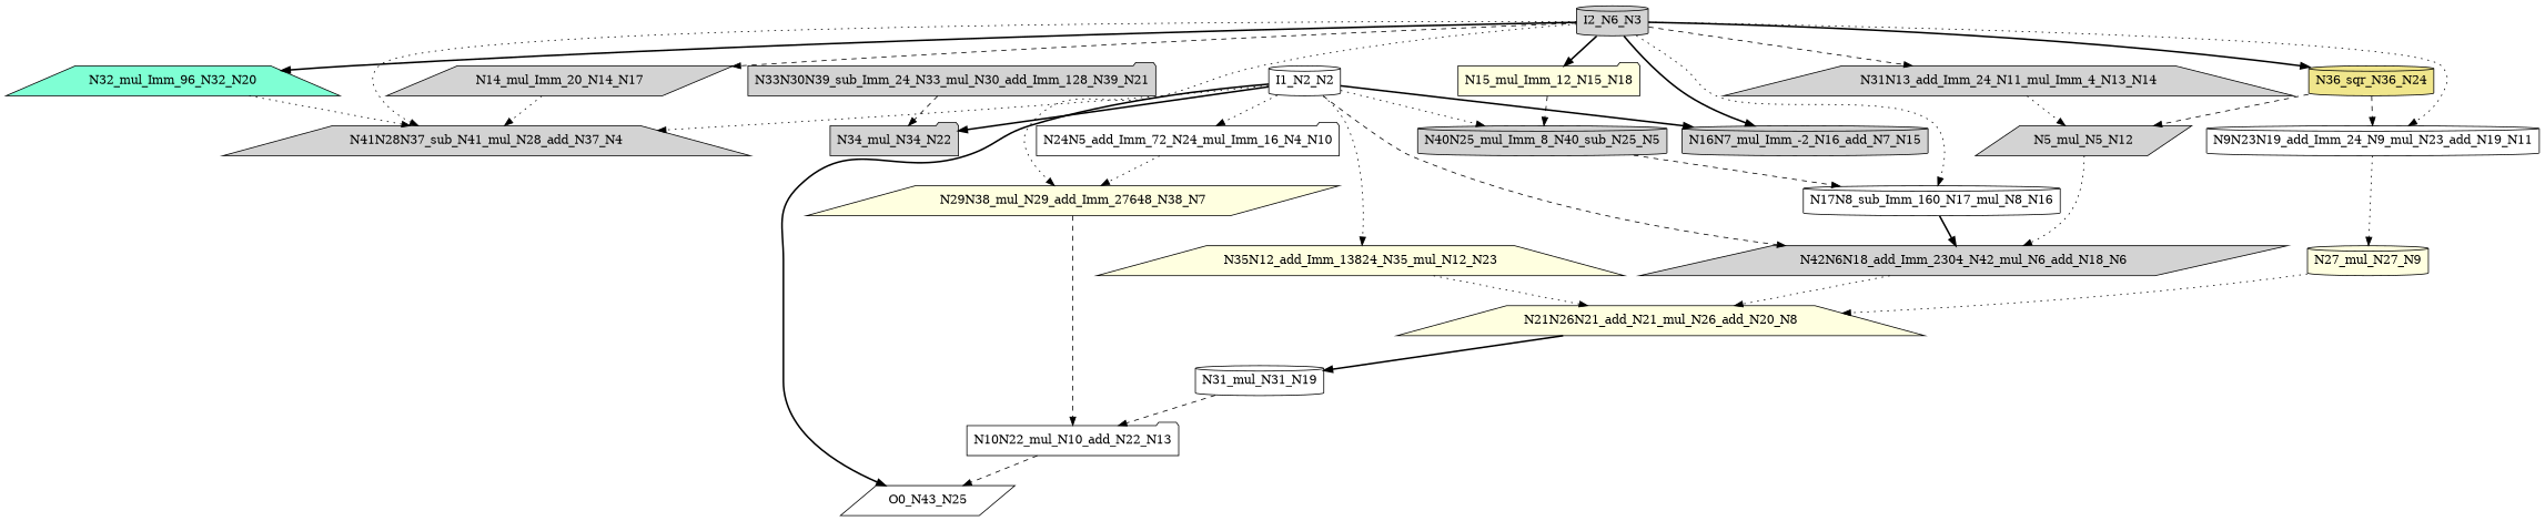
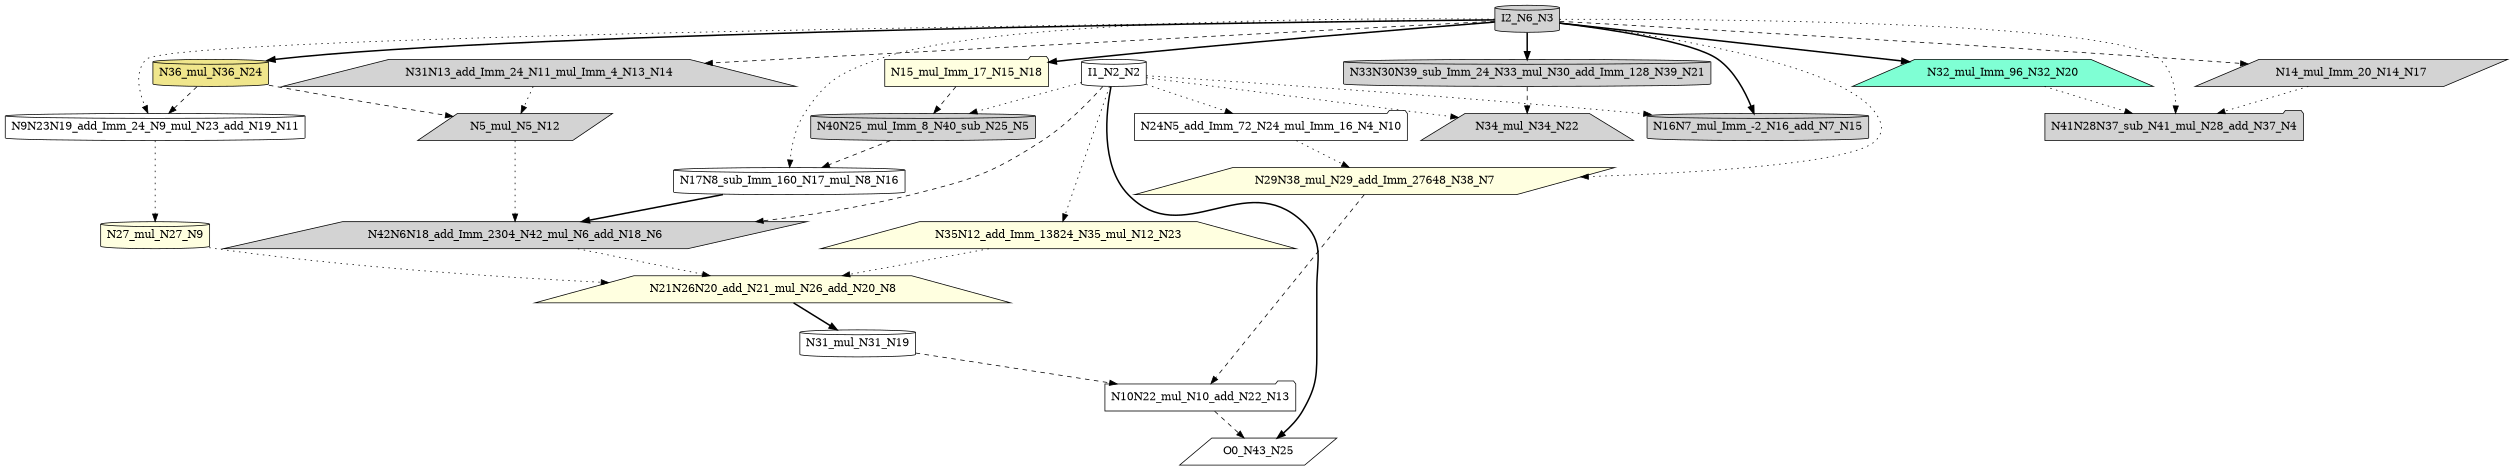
  digraph {
    node [color=black fillcolor=lightgrey ntype=operation shape=cylinder style=filled]
    edge [style=dotted]
    n1 [fillcolor=lightyellow label=N35N12_add_Imm_13824_N35_mul_N12_N23 shape=trapezium]
-   n2 [fillcolor=lightyellow label=N21N26N21_add_N21_mul_N26_add_N20_N8 shape=trapezium]
+   n2 [fillcolor=lightyellow label=N21N26N20_add_N21_mul_N26_add_N20_N8 shape=trapezium]
    n3 [fillcolor=white label=N31_mul_N31_N19]
-   n4 [label=N34_mul_N34_N22 shape=folder]
+   n4 [label=N34_mul_N34_N22 shape=trapezium]
    n5 [fillcolor=white label=N9N23N19_add_Imm_24_N9_mul_N23_add_N19_N11]
    n6 [fillcolor=lightyellow label=N27_mul_N27_N9]
-   n7 [label=N33N30N39_sub_Imm_24_N33_mul_N30_add_Imm_128_N39_N21 shape=folder]
+   n7 [label=N33N30N39_sub_Imm_24_N33_mul_N30_add_Imm_128_N39_N21]
    n8 [fillcolor=aquamarine label=N32_mul_Imm_96_N32_N20 shape=trapezium]
-   n9 [label=N41N28N37_sub_N41_mul_N28_add_N37_N4 shape=trapezium]
+   n9 [label=N41N28N37_sub_N41_mul_N28_add_N37_N4 shape=folder]
    n10 [fillcolor=white label=O0_N43_N25 ntype=outvar shape=parallelogram]
-   n11 [fillcolor=khaki label=N36_sqr_N36_N24]
+   n11 [fillcolor=khaki label=N36_mul_N36_N24]
    n12 [label=N5_mul_N5_N12 shape=parallelogram]
    n13 [label=N42N6N18_add_Imm_2304_N42_mul_N6_add_N18_N6 shape=parallelogram]
    n14 [fillcolor=white label=N10N22_mul_N10_add_N22_N13 shape=folder]
    n15 [fillcolor=white label=I1_N2_N2 ntype=invar]
    n16 [label=N40N25_mul_Imm_8_N40_sub_N25_N5]
    n17 [fillcolor=white label=N24N5_add_Imm_72_N24_mul_Imm_16_N4_N10 shape=folder]
    n18 [label="N16N7_mul_Imm_-2_N16_add_N7_N15"]
    n19 [fillcolor=white label=N17N8_sub_Imm_160_N17_mul_N8_N16]
    n20 [fillcolor=lightyellow label=N29N38_mul_N29_add_Imm_27648_N38_N7 shape=parallelogram]
    n21 [label=I2_N6_N3 ntype=invar]
    n22 [label=N14_mul_Imm_20_N14_N17 shape=parallelogram]
    n23 [label=N31N13_add_Imm_24_N11_mul_Imm_4_N13_N14 shape=trapezium]
-   n24 [fillcolor=lightyellow label=N15_mul_Imm_12_N15_N18 shape=folder]
+   n24 [fillcolor=lightyellow label=N15_mul_Imm_17_N15_N18 shape=folder]
    n1 -> n2
    n2 -> n3 [style=bold]
    n3 -> n14 [style=dashed]
    n5 -> n6
    n6 -> n2
    n7 -> n4 [style=dashed]
    n8 -> n9
    n11 -> n5 [style=dashed]
    n11 -> n12 [style=dashed]
    n12 -> n13
    n13 -> n2
    n14 -> n10 [style=dashed]
    n15 -> n1
-   n15 -> n4 [style=bold]
-   n15 -> n9
+   n15 -> n4
    n15 -> n10 [style=bold]
    n15 -> n13 [style=dashed]
    n15 -> n16
    n15 -> n17
-   n15 -> n18 [style=bold]
+   n15 -> n18
    n16 -> n19 [style=dashed]
    n17 -> n20
    n19 -> n13 [style=bold]
    n20 -> n14 [style=dashed]
    n21 -> n5
+   n21 -> n7 [style=bold]
    n21 -> n8 [style=bold]
    n21 -> n9
    n21 -> n11 [style=bold]
    n21 -> n18 [style=bold]
    n21 -> n19
    n21 -> n20
    n21 -> n22 [style=dashed]
    n21 -> n23 [style=dashed]
    n21 -> n24 [style=bold]
    n22 -> n9
    n23 -> n12
    n24 -> n16 [style=dashed]
  }
